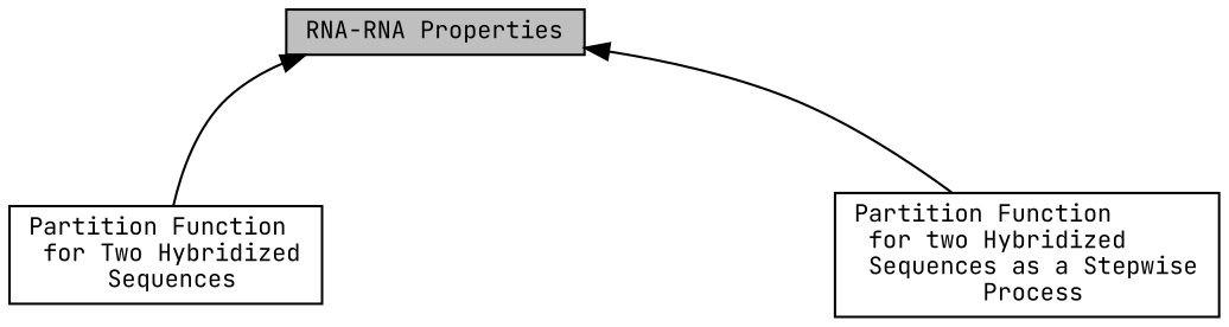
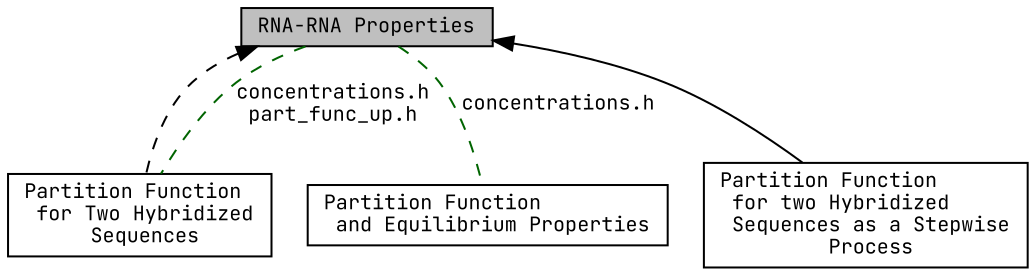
  digraph {
    fontname="JetBrains Mono"
    rankdir=TB
    node [color=black fontname="JetBrains Mono" fontsize=10 shape=box]
    edge [dir=back fontname="JetBrains Mono" fontsize=10 labelfontname=Helvetica labelfontsize=10 shape=plaintext style=solid]
    n1 [fillcolor=grey75 fontcolor=black height=0.2 label="RNA-RNA Properties" style=filled width=0.4]
    n2 [height=0.2 label="Partition Function\l for Two Hybridized\l Sequences" width=0.4]
+   n3 [height=0.2 label="Partition Function\l and Equilibrium Properties" width=0.4]
    n4 [height=0.2 label="Partition Function\l for two Hybridized\l Sequences as a Stepwise\l Process" width=0.4]
-   n1 -> n2
+   n1 -> n2 [style=dashed]
+   n1 -> n2 [color=darkgreen dir=none label="concentrations.h\npart_func_up.h" style=dashed]
+   n1 -> n3 [color=darkgreen dir=none label="concentrations.h" style=dashed]
    n1 -> n4
  }
